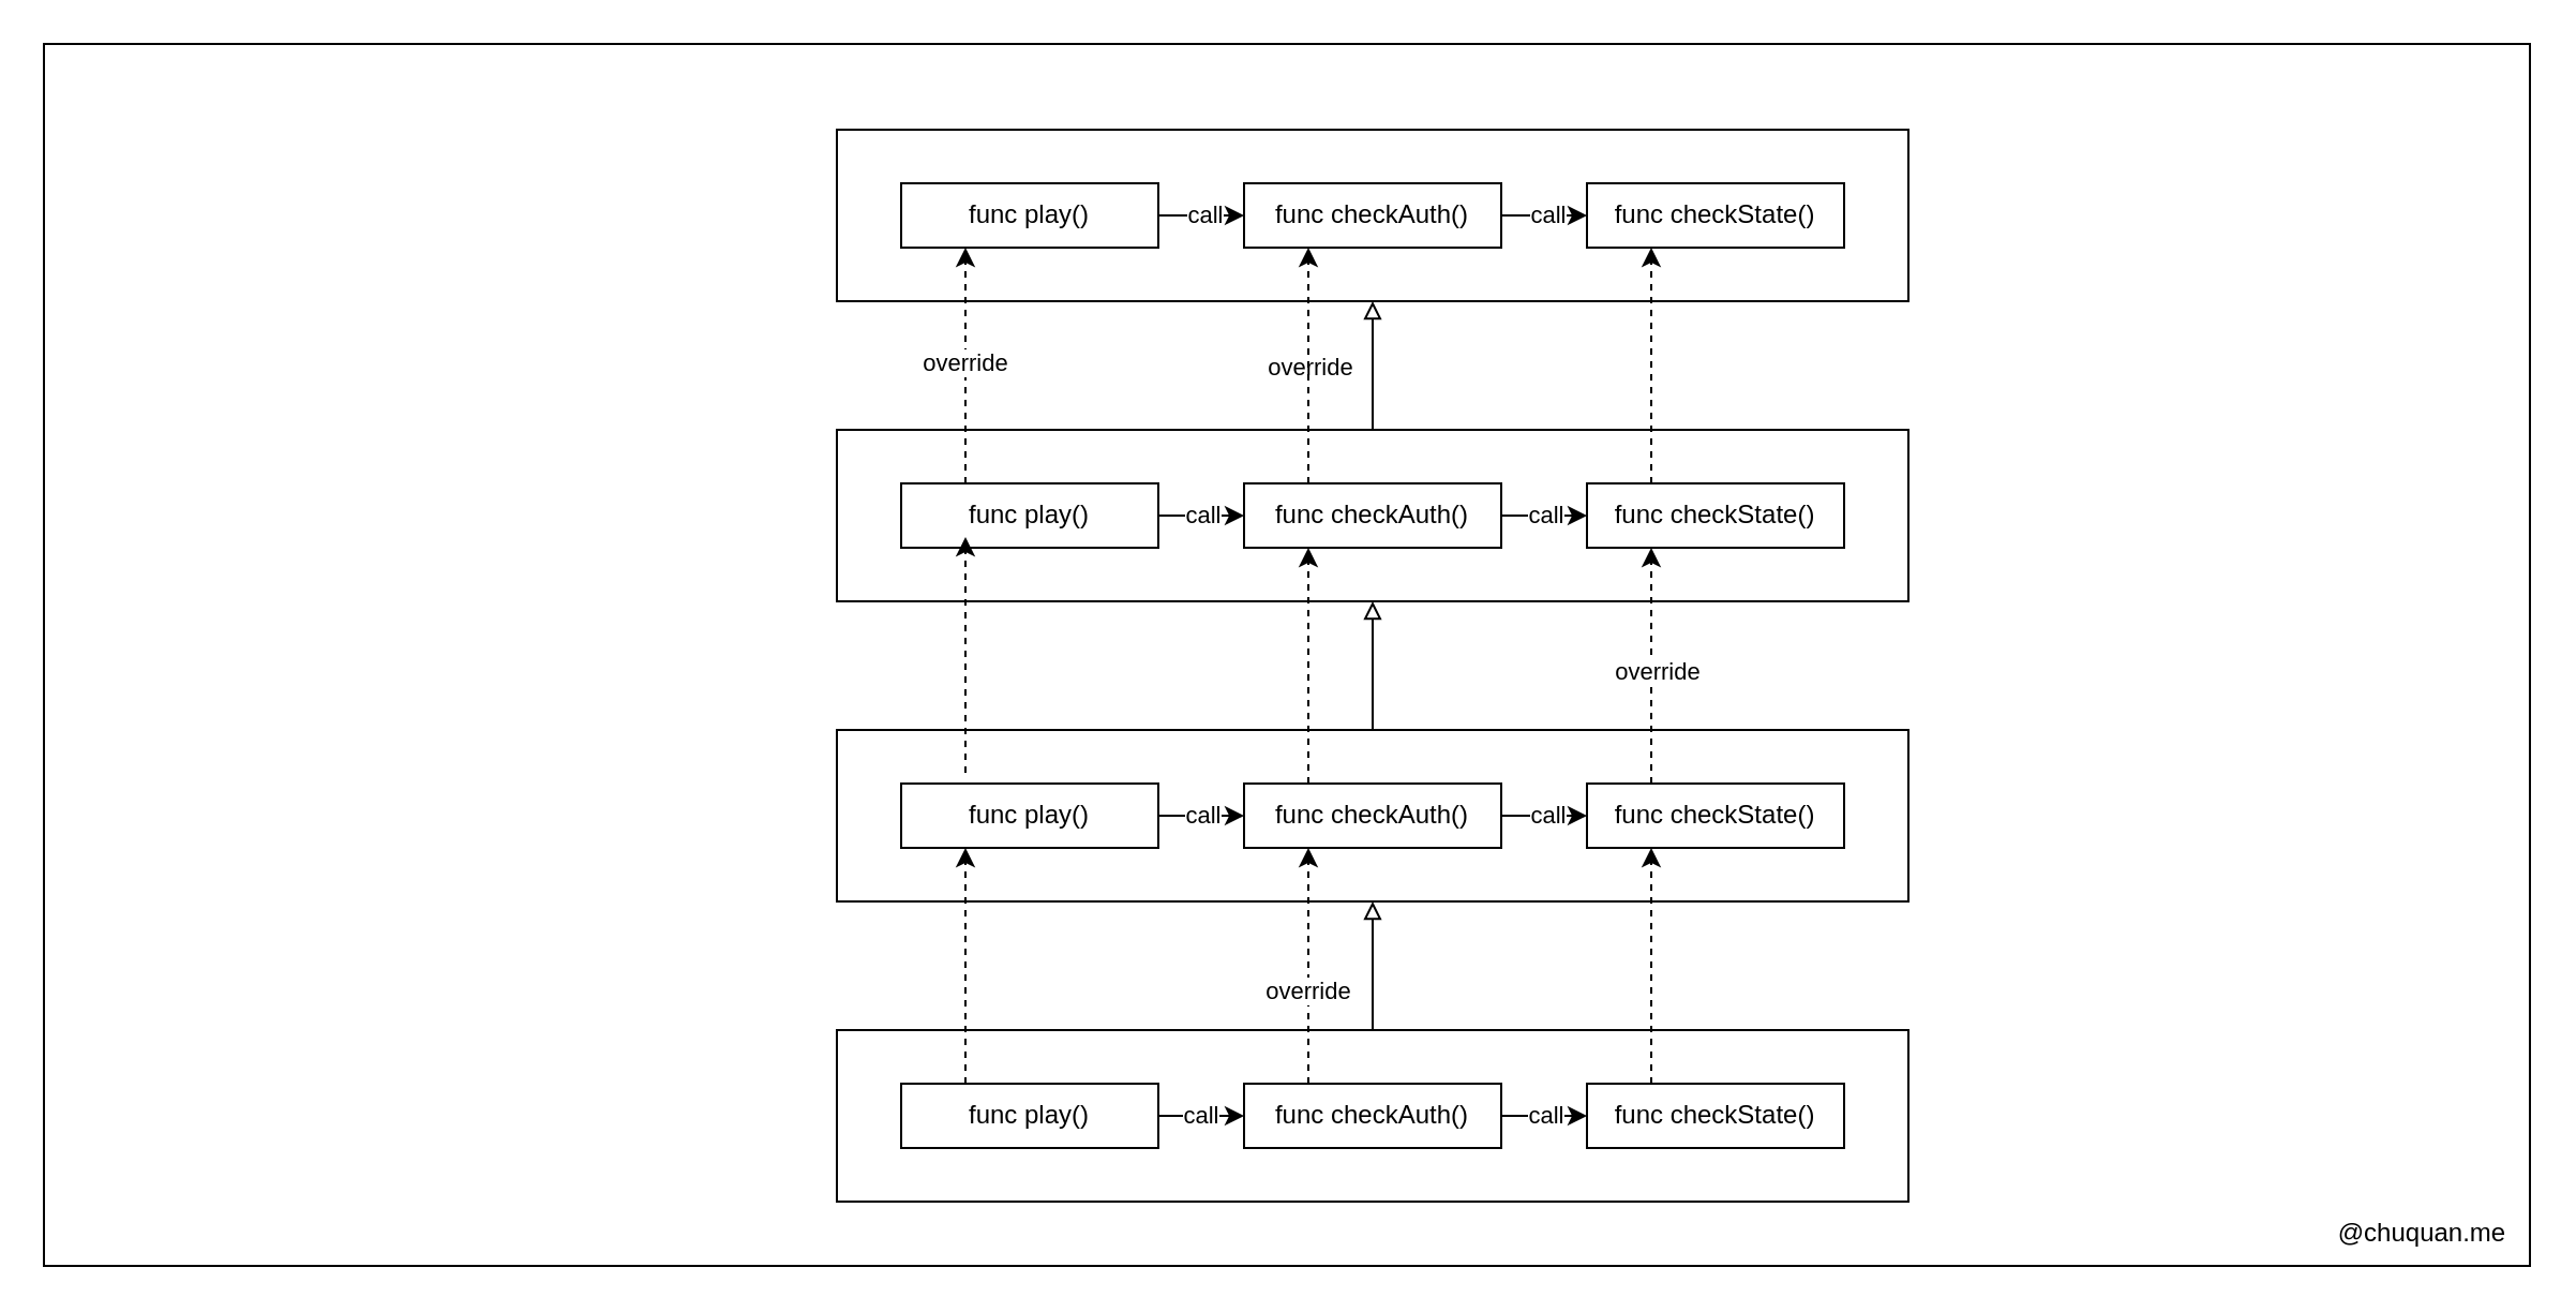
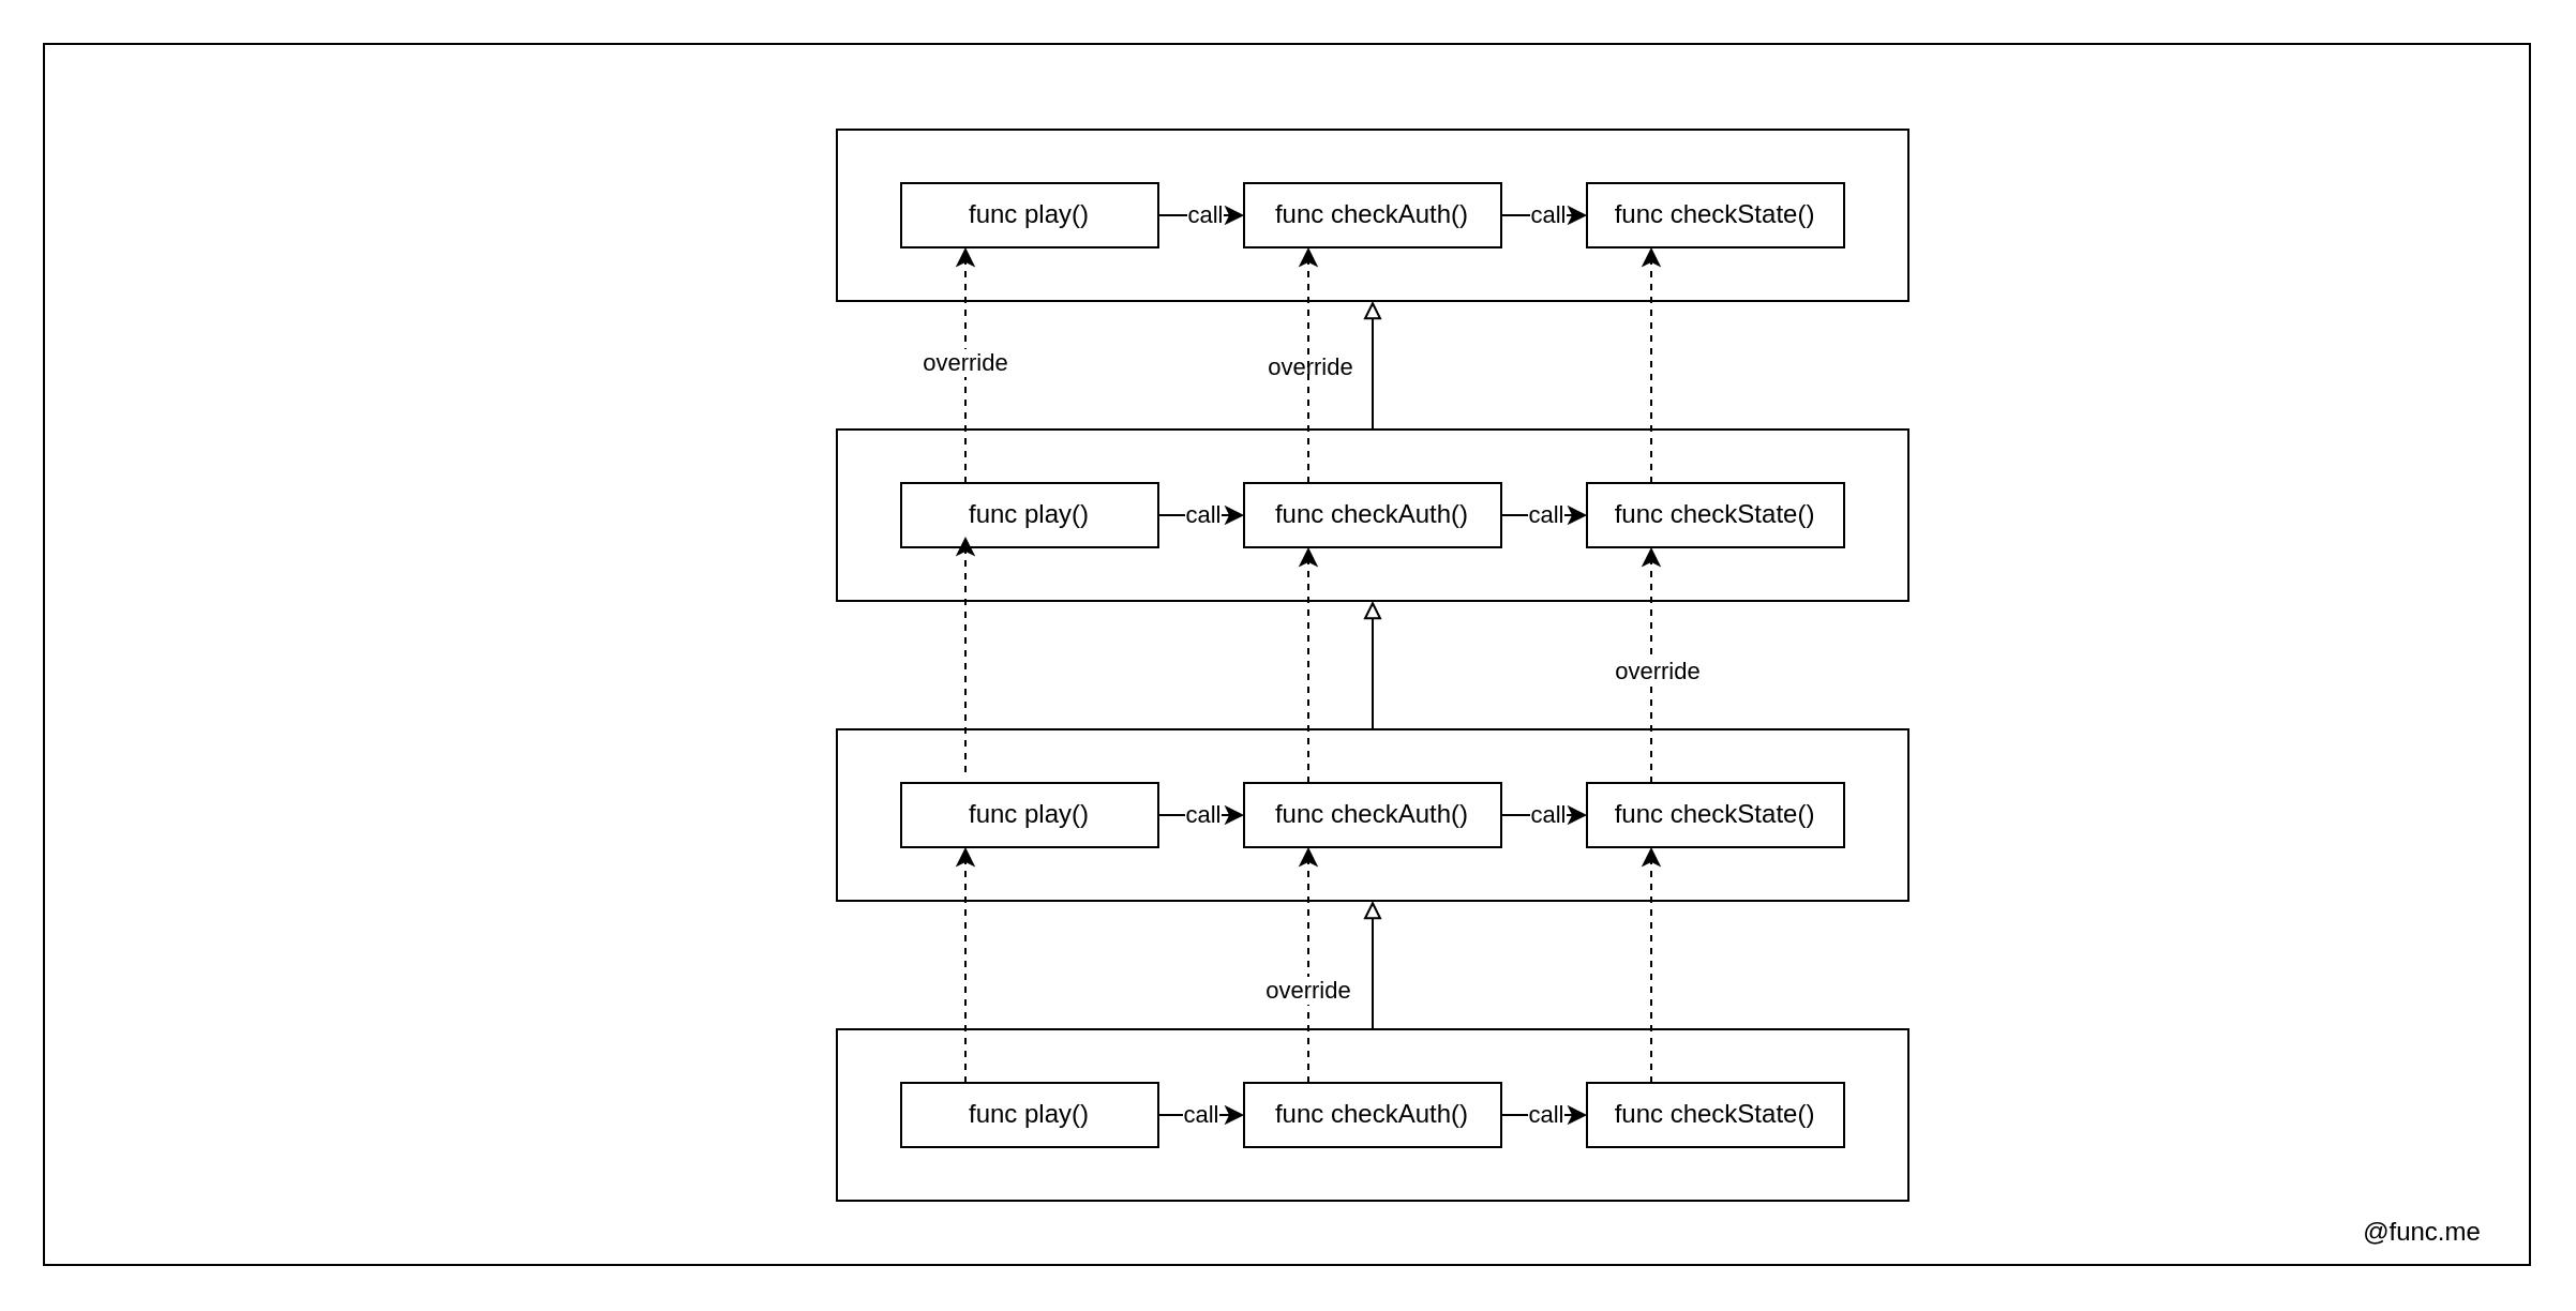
  <mxCell id="0" />
  <mxCell id="1" parent="0" />
  <mxCell id="2" value="" style="rounded=0;whiteSpace=wrap;html=1;fillColor=none;" vertex="1" parent="1"><mxGeometry x="20" y="20" width="1160" height="570" as="geometry" /></mxCell>
  <mxCell id="3" style="edgeStyle=orthogonalEdgeStyle;rounded=0;orthogonalLoop=1;jettySize=auto;html=1;entryX=0.5;entryY=1;entryDx=0;entryDy=0;endArrow=block;endFill=0;" edge="1" parent="1" source="4" target="13"><mxGeometry relative="1" as="geometry" /></mxCell>
  <mxCell id="4" value="" style="rounded=0;whiteSpace=wrap;html=1;fillColor=none;" vertex="1" parent="1"><mxGeometry x="390" y="200" width="500" height="80" as="geometry" /></mxCell>
  <mxCell id="5" style="edgeStyle=orthogonalEdgeStyle;rounded=0;orthogonalLoop=1;jettySize=auto;html=1;entryX=0;entryY=0.5;entryDx=0;entryDy=0;" edge="1" parent="1" source="7" target="10"><mxGeometry relative="1" as="geometry" /></mxCell>
  <mxCell id="6" value="call" style="edgeLabel;html=1;align=center;verticalAlign=middle;resizable=0;points=[];" vertex="1" connectable="0" parent="5"><mxGeometry y="-2" relative="1" as="geometry"><mxPoint y="-3" as="offset" /></mxGeometry></mxCell>
  <mxCell id="7" value="func play()" style="rounded=0;whiteSpace=wrap;html=1;" vertex="1" parent="1"><mxGeometry x="420" y="225" width="120" height="30" as="geometry" /></mxCell>
  <mxCell id="8" style="edgeStyle=orthogonalEdgeStyle;rounded=0;orthogonalLoop=1;jettySize=auto;html=1;entryX=0;entryY=0.5;entryDx=0;entryDy=0;" edge="1" parent="1" source="10" target="12"><mxGeometry relative="1" as="geometry" /></mxCell>
  <mxCell id="9" value="call" style="edgeLabel;html=1;align=center;verticalAlign=middle;resizable=0;points=[];" vertex="1" connectable="0" parent="8"><mxGeometry x="0.04" y="-2" relative="1" as="geometry"><mxPoint x="-1" y="-3" as="offset" /></mxGeometry></mxCell>
  <mxCell id="10" value="func checkAuth()" style="rounded=0;whiteSpace=wrap;html=1;" vertex="1" parent="1"><mxGeometry x="580" y="225" width="120" height="30" as="geometry" /></mxCell>
  <mxCell id="11" style="edgeStyle=orthogonalEdgeStyle;rounded=0;orthogonalLoop=1;jettySize=auto;html=1;dashed=1;" edge="1" parent="1" source="12" target="20"><mxGeometry relative="1" as="geometry"><Array as="points"><mxPoint x="770" y="180" /><mxPoint x="770" y="180" /></Array></mxGeometry></mxCell>
  <mxCell id="12" value="func checkState()" style="rounded=0;whiteSpace=wrap;html=1;" vertex="1" parent="1"><mxGeometry x="740" y="225" width="120" height="30" as="geometry" /></mxCell>
  <mxCell id="13" value="" style="rounded=0;whiteSpace=wrap;html=1;fillColor=none;" vertex="1" parent="1"><mxGeometry x="390" y="60" width="500" height="80" as="geometry" /></mxCell>
  <mxCell id="14" style="edgeStyle=orthogonalEdgeStyle;rounded=0;orthogonalLoop=1;jettySize=auto;html=1;entryX=0;entryY=0.5;entryDx=0;entryDy=0;" edge="1" source="16" target="19" parent="1"><mxGeometry relative="1" as="geometry" /></mxCell>
  <mxCell id="15" value="call" style="edgeLabel;html=1;align=center;verticalAlign=middle;resizable=0;points=[];" vertex="1" connectable="0" parent="14"><mxGeometry x="0.187" y="-1" relative="1" as="geometry"><mxPoint x="-3" y="-2" as="offset" /></mxGeometry></mxCell>
  <mxCell id="16" value="func play()" style="rounded=0;whiteSpace=wrap;html=1;" vertex="1" parent="1"><mxGeometry x="420" y="85" width="120" height="30" as="geometry" /></mxCell>
  <mxCell id="17" style="edgeStyle=orthogonalEdgeStyle;rounded=0;orthogonalLoop=1;jettySize=auto;html=1;entryX=0;entryY=0.5;entryDx=0;entryDy=0;" edge="1" source="19" target="20" parent="1"><mxGeometry relative="1" as="geometry" /></mxCell>
  <mxCell id="18" value="call" style="edgeLabel;html=1;align=center;verticalAlign=middle;resizable=0;points=[];" vertex="1" connectable="0" parent="17"><mxGeometry x="0.138" relative="1" as="geometry"><mxPoint x="-2" y="-1" as="offset" /></mxGeometry></mxCell>
  <mxCell id="19" value="func checkAuth()" style="rounded=0;whiteSpace=wrap;html=1;" vertex="1" parent="1"><mxGeometry x="580" y="85" width="120" height="30" as="geometry" /></mxCell>
  <mxCell id="20" value="func checkState()" style="rounded=0;whiteSpace=wrap;html=1;" vertex="1" parent="1"><mxGeometry x="740" y="85" width="120" height="30" as="geometry" /></mxCell>
  <mxCell id="21" style="edgeStyle=orthogonalEdgeStyle;rounded=0;orthogonalLoop=1;jettySize=auto;html=1;endArrow=block;endFill=0;" edge="1" parent="1" source="22" target="4"><mxGeometry relative="1" as="geometry" /></mxCell>
  <mxCell id="22" value="" style="rounded=0;whiteSpace=wrap;html=1;fillColor=none;" vertex="1" parent="1"><mxGeometry x="390" y="340" width="500" height="80" as="geometry" /></mxCell>
  <mxCell id="23" style="edgeStyle=orthogonalEdgeStyle;rounded=0;orthogonalLoop=1;jettySize=auto;html=1;entryX=0;entryY=0.5;entryDx=0;entryDy=0;" edge="1" source="28" target="32" parent="1"><mxGeometry relative="1" as="geometry" /></mxCell>
  <mxCell id="24" value="call" style="edgeLabel;html=1;align=center;verticalAlign=middle;resizable=0;points=[];" vertex="1" connectable="0" parent="23"><mxGeometry x="-0.009" relative="1" as="geometry"><mxPoint y="-1" as="offset" /></mxGeometry></mxCell>
  <mxCell id="25" style="edgeStyle=orthogonalEdgeStyle;rounded=0;orthogonalLoop=1;jettySize=auto;html=1;dashed=1;" edge="1" parent="1"><mxGeometry relative="1" as="geometry"><mxPoint x="450" y="225" as="sourcePoint" /><mxPoint x="450" y="115" as="targetPoint" /></mxGeometry></mxCell>
  <mxCell id="26" value="override" style="edgeLabel;html=1;align=center;verticalAlign=middle;resizable=0;points=[];" vertex="1" connectable="0" parent="25"><mxGeometry x="0.036" y="1" relative="1" as="geometry"><mxPoint as="offset" /></mxGeometry></mxCell>
  <mxCell id="27" value="override" style="edgeLabel;html=1;align=center;verticalAlign=middle;resizable=0;points=[];" vertex="1" connectable="0" parent="25"><mxGeometry x="0.036" y="1" relative="1" as="geometry"><mxPoint x="161" y="2" as="offset" /></mxGeometry></mxCell>
  <mxCell id="28" value="func play()" style="rounded=0;whiteSpace=wrap;html=1;" vertex="1" parent="1"><mxGeometry x="420" y="365" width="120" height="30" as="geometry" /></mxCell>
  <mxCell id="29" style="edgeStyle=orthogonalEdgeStyle;rounded=0;orthogonalLoop=1;jettySize=auto;html=1;entryX=0;entryY=0.5;entryDx=0;entryDy=0;" edge="1" source="32" target="35" parent="1"><mxGeometry relative="1" as="geometry" /></mxCell>
  <mxCell id="30" value="call" style="edgeLabel;html=1;align=center;verticalAlign=middle;resizable=0;points=[];" vertex="1" connectable="0" parent="29"><mxGeometry x="0.089" relative="1" as="geometry"><mxPoint x="-1" y="-1" as="offset" /></mxGeometry></mxCell>
  <mxCell id="31" style="edgeStyle=orthogonalEdgeStyle;rounded=0;orthogonalLoop=1;jettySize=auto;html=1;entryX=0.25;entryY=1;entryDx=0;entryDy=0;dashed=1;" edge="1" parent="1" source="32" target="10"><mxGeometry relative="1" as="geometry"><Array as="points"><mxPoint x="610" y="340" /><mxPoint x="610" y="340" /></Array></mxGeometry></mxCell>
  <mxCell id="32" value="func checkAuth()" style="rounded=0;whiteSpace=wrap;html=1;" vertex="1" parent="1"><mxGeometry x="580" y="365" width="120" height="30" as="geometry" /></mxCell>
  <mxCell id="33" style="edgeStyle=orthogonalEdgeStyle;rounded=0;orthogonalLoop=1;jettySize=auto;html=1;entryX=0.25;entryY=1;entryDx=0;entryDy=0;dashed=1;" edge="1" parent="1" source="35" target="12"><mxGeometry relative="1" as="geometry"><Array as="points"><mxPoint x="770" y="340" /><mxPoint x="770" y="340" /></Array></mxGeometry></mxCell>
  <mxCell id="34" value="override" style="edgeLabel;html=1;align=center;verticalAlign=middle;resizable=0;points=[];" vertex="1" connectable="0" parent="33"><mxGeometry x="-0.036" y="-2" relative="1" as="geometry"><mxPoint as="offset" /></mxGeometry></mxCell>
  <mxCell id="35" value="func checkState()" style="rounded=0;whiteSpace=wrap;html=1;" vertex="1" parent="1"><mxGeometry x="740" y="365" width="120" height="30" as="geometry" /></mxCell>
  <mxCell id="36" style="edgeStyle=orthogonalEdgeStyle;rounded=0;orthogonalLoop=1;jettySize=auto;html=1;entryX=0.5;entryY=1;entryDx=0;entryDy=0;endArrow=block;endFill=0;" edge="1" parent="1" source="37" target="22"><mxGeometry relative="1" as="geometry" /></mxCell>
  <mxCell id="37" value="" style="rounded=0;whiteSpace=wrap;html=1;fillColor=none;" vertex="1" parent="1"><mxGeometry x="390" y="480" width="500" height="80" as="geometry" /></mxCell>
  <mxCell id="38" style="edgeStyle=orthogonalEdgeStyle;rounded=0;orthogonalLoop=1;jettySize=auto;html=1;entryX=0;entryY=0.5;entryDx=0;entryDy=0;" edge="1" source="41" target="44" parent="1"><mxGeometry relative="1" as="geometry" /></mxCell>
  <mxCell id="39" value="call" style="edgeLabel;html=1;align=center;verticalAlign=middle;resizable=0;points=[];" vertex="1" connectable="0" parent="38"><mxGeometry x="0.15" relative="1" as="geometry"><mxPoint x="-4" y="-1" as="offset" /></mxGeometry></mxCell>
  <mxCell id="40" style="edgeStyle=orthogonalEdgeStyle;rounded=0;orthogonalLoop=1;jettySize=auto;html=1;dashed=1;" edge="1" parent="1"><mxGeometry relative="1" as="geometry"><mxPoint x="450" y="505" as="sourcePoint" /><mxPoint x="450" y="395" as="targetPoint" /></mxGeometry></mxCell>
  <mxCell id="41" value="func play()" style="rounded=0;whiteSpace=wrap;html=1;" vertex="1" parent="1"><mxGeometry x="420" y="505" width="120" height="30" as="geometry" /></mxCell>
  <mxCell id="42" style="edgeStyle=orthogonalEdgeStyle;rounded=0;orthogonalLoop=1;jettySize=auto;html=1;entryX=0;entryY=0.5;entryDx=0;entryDy=0;" edge="1" source="44" target="46" parent="1"><mxGeometry relative="1" as="geometry" /></mxCell>
  <mxCell id="43" value="call" style="edgeLabel;html=1;align=center;verticalAlign=middle;resizable=0;points=[];" vertex="1" connectable="0" parent="42"><mxGeometry x="0.317" relative="1" as="geometry"><mxPoint x="-6" y="-1" as="offset" /></mxGeometry></mxCell>
  <mxCell id="44" value="func checkAuth()" style="rounded=0;whiteSpace=wrap;html=1;" vertex="1" parent="1"><mxGeometry x="580" y="505" width="120" height="30" as="geometry" /></mxCell>
  <mxCell id="45" style="edgeStyle=orthogonalEdgeStyle;rounded=0;orthogonalLoop=1;jettySize=auto;html=1;dashed=1;" edge="1" parent="1" source="46" target="35"><mxGeometry relative="1" as="geometry"><Array as="points"><mxPoint x="770" y="450" /><mxPoint x="770" y="450" /></Array></mxGeometry></mxCell>
  <mxCell id="46" value="func checkState()" style="rounded=0;whiteSpace=wrap;html=1;" vertex="1" parent="1"><mxGeometry x="740" y="505" width="120" height="30" as="geometry" /></mxCell>
  <mxCell id="47" style="edgeStyle=orthogonalEdgeStyle;rounded=0;orthogonalLoop=1;jettySize=auto;html=1;dashed=1;" edge="1" parent="1"><mxGeometry relative="1" as="geometry"><mxPoint x="450" y="360" as="sourcePoint" /><mxPoint x="450" y="250" as="targetPoint" /></mxGeometry></mxCell>
  <mxCell id="48" style="edgeStyle=orthogonalEdgeStyle;rounded=0;orthogonalLoop=1;jettySize=auto;html=1;entryX=0.25;entryY=1;entryDx=0;entryDy=0;dashed=1;" edge="1" parent="1"><mxGeometry relative="1" as="geometry"><mxPoint x="610" y="225" as="sourcePoint" /><mxPoint x="610" y="115" as="targetPoint" /><Array as="points"><mxPoint x="610" y="200" /><mxPoint x="610" y="200" /></Array></mxGeometry></mxCell>
  <mxCell id="49" style="edgeStyle=orthogonalEdgeStyle;rounded=0;orthogonalLoop=1;jettySize=auto;html=1;entryX=0.25;entryY=1;entryDx=0;entryDy=0;dashed=1;" edge="1" parent="1"><mxGeometry relative="1" as="geometry"><mxPoint x="610" y="505" as="sourcePoint" /><mxPoint x="610" y="395" as="targetPoint" /><Array as="points"><mxPoint x="610" y="480" /><mxPoint x="610" y="480" /></Array></mxGeometry></mxCell>
  <mxCell id="50" value="override" style="edgeLabel;html=1;align=center;verticalAlign=middle;resizable=0;points=[];" vertex="1" connectable="0" parent="49"><mxGeometry x="-0.2" y="1" relative="1" as="geometry"><mxPoint as="offset" /></mxGeometry></mxCell>
- <mxCell id="51" value="@chuquan.me" style="text;html=1;align=center;verticalAlign=middle;whiteSpace=wrap;rounded=0;" vertex="1" parent="1"><mxGeometry x="1080" y="560" width="100" height="30" as="geometry" /></mxCell>
+ <mxCell id="51" value="@func.me" style="text;html=1;align=center;verticalAlign=middle;whiteSpace=wrap;rounded=0;" vertex="1" parent="1"><mxGeometry x="1080" y="560" width="100" height="30" as="geometry" /></mxCell>
